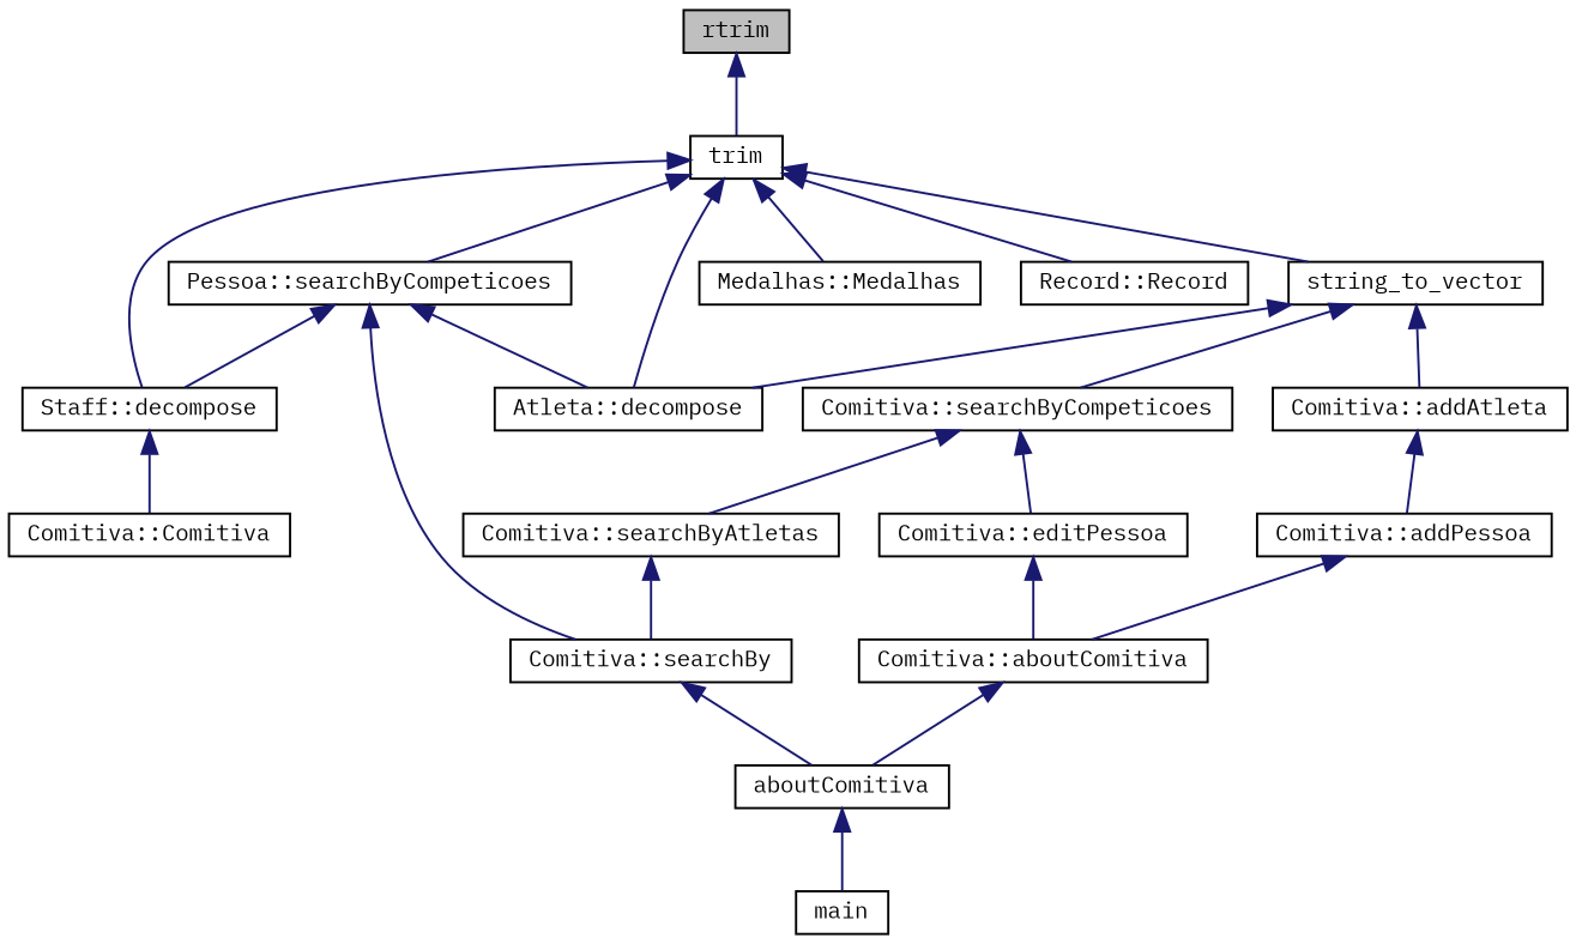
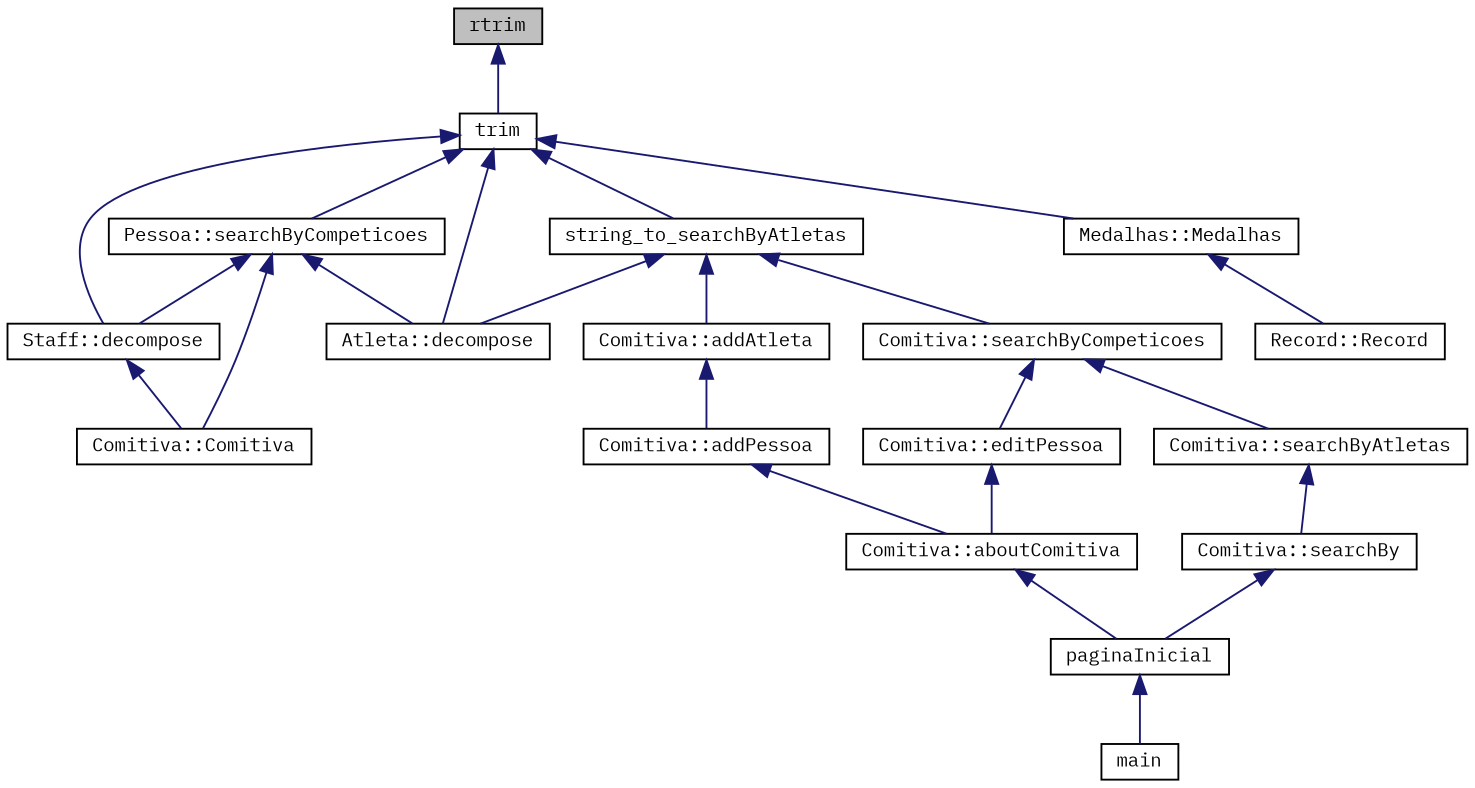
  digraph {
    fontname="IBM Plex Mono"
    rankdir=TB
    node [color=black fillcolor=white fontname="IBM Plex Mono" fontsize=10 shape=record style=filled]
    edge [color=midnightblue dir=back fontname="IBM Plex Mono" fontsize=10 labelfontname=Helvetica labelfontsize=10 style=solid]
    n1 [fillcolor=grey75 fontcolor=black height=0.2 label=rtrim width=0.4]
    n2 [height=0.2 label=trim width=0.4]
    n3 [height=0.2 label="Staff::decompose" width=0.4]
    n4 [height=0.2 label="Atleta::decompose" width=0.4]
    n5 [height=0.2 label="Pessoa::searchByCompeticoes" width=0.4]
    n6 [height=0.2 label="Medalhas::Medalhas" width=0.4]
    n7 [height=0.2 label="Record::Record" width=0.4]
-   n8 [height=0.2 label=string_to_vector width=0.4]
+   n8 [height=0.2 label=string_to_searchByAtletas width=0.4]
    n9 [height=0.2 label="Comitiva::Comitiva" width=0.4]
    n10 [height=0.2 label="Comitiva::addAtleta" width=0.4]
    n11 [height=0.2 label="Comitiva::searchByCompeticoes" width=0.4]
    n12 [height=0.2 label="Comitiva::addPessoa" width=0.4]
    n13 [height=0.2 label="Comitiva::editPessoa" width=0.4]
    n14 [height=0.2 label="Comitiva::aboutComitiva" width=0.4]
    n15 [height=0.2 label="Comitiva::searchByAtletas" width=0.4]
-   n16 [height=0.2 label=aboutComitiva width=0.4]
+   n16 [height=0.2 label=paginaInicial width=0.4]
    n17 [height=0.2 label=main width=0.4]
    n18 [height=0.2 label="Comitiva::searchBy" width=0.4]
    n1 -> n2
    n2 -> n3
    n2 -> n4
    n2 -> n5
    n2 -> n6
-   n2 -> n7
+   n6 -> n7
    n2 -> n8
    n3 -> n9
    n5 -> n3
    n5 -> n4
-   n5 -> n18
+   n5 -> n9
    n8 -> n4
    n8 -> n10
    n8 -> n11
    n10 -> n12
    n11 -> n13
    n11 -> n15
    n12 -> n14
    n13 -> n14
    n14 -> n16
    n15 -> n18
    n16 -> n17
    n18 -> n16
  }
